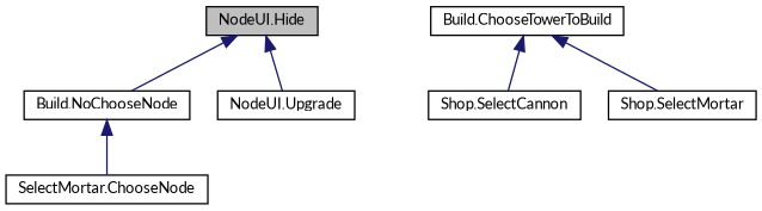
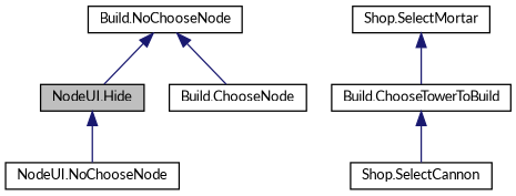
  digraph {
    fontname=Lato
    rankdir=TB
    node [color=black fillcolor=white fontname=Lato fontsize=10 shape=record style=filled]
    edge [color=midnightblue dir=back fontname=Lato fontsize=10 labelfontname=Helvetica labelfontsize=10 style=solid]
    n1 [fillcolor=grey75 fontcolor=black height=0.2 label="NodeUI.Hide" width=0.4]
    n2 [height=0.2 label="Build.NoChooseNode" width=0.4]
-   n3 [height=0.2 label="NodeUI.Upgrade" width=0.4]
-   n4 [height=0.2 label="SelectMortar.ChooseNode" width=0.4]
+   n3 [height=0.2 label="NodeUI.NoChooseNode" width=0.4]
+   n4 [height=0.2 label="Build.ChooseNode" width=0.4]
    n5 [height=0.2 label="Build.ChooseTowerToBuild" width=0.4]
    n6 [height=0.2 label="Shop.SelectCannon" width=0.4]
    n7 [height=0.2 label="Shop.SelectMortar" width=0.4]
-   n1 -> n2
+   n2 -> n1
    n1 -> n3
    n2 -> n4
    n5 -> n6
-   n5 -> n7
+   n7 -> n5
  }
